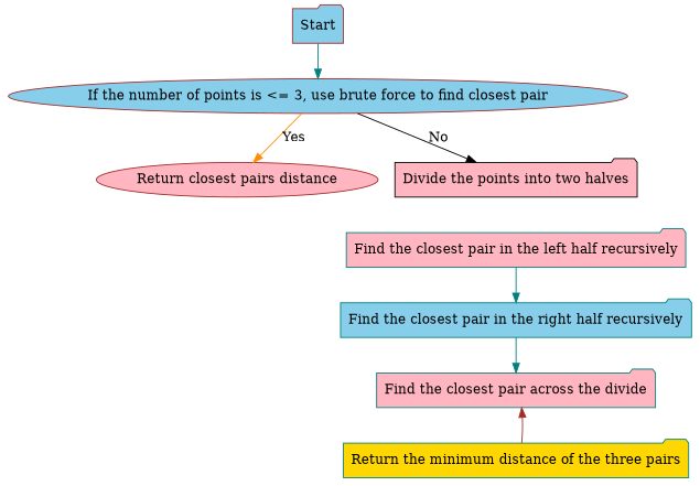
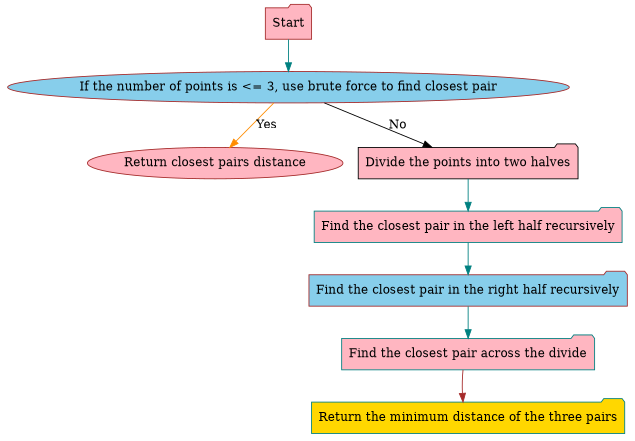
  digraph {
    node [color=teal fillcolor=lightpink shape=folder style=filled]
    edge [color=teal]
-   Start [color=brown fillcolor=skyblue width=.15]
+   Start [color=brown width=.15]
    "If the number of points is <= 3, use brute force to find closest pair" [color=brown fillcolor=skyblue shape=ellipse]
    n3 [color=brown label="Return closest pairs distance" shape=ellipse width=.15]
    "Divide the points into two halves" [color=black]
    "Find the closest pair in the left half recursively"
-   "Find the closest pair in the right half recursively" [fillcolor=skyblue]
+   "Find the closest pair in the right half recursively" [color=brown fillcolor=skyblue]
    "Find the closest pair across the divide"
    "Return the minimum distance of the three pairs" [fillcolor=gold width=.15]
    Start -> "If the number of points is <= 3, use brute force to find closest pair"
    "If the number of points is <= 3, use brute force to find closest pair" -> n3 [color=darkorange label=Yes]
    "If the number of points is <= 3, use brute force to find closest pair" -> "Divide the points into two halves" [color=black label=No]
+   "Divide the points into two halves" -> "Find the closest pair in the left half recursively"
    "Find the closest pair in the left half recursively" -> "Find the closest pair in the right half recursively"
    "Find the closest pair in the right half recursively" -> "Find the closest pair across the divide"
-   "Return the minimum distance of the three pairs" -> "Find the closest pair across the divide" [color=brown]
+   "Find the closest pair across the divide" -> "Return the minimum distance of the three pairs" [color=brown]
  }
